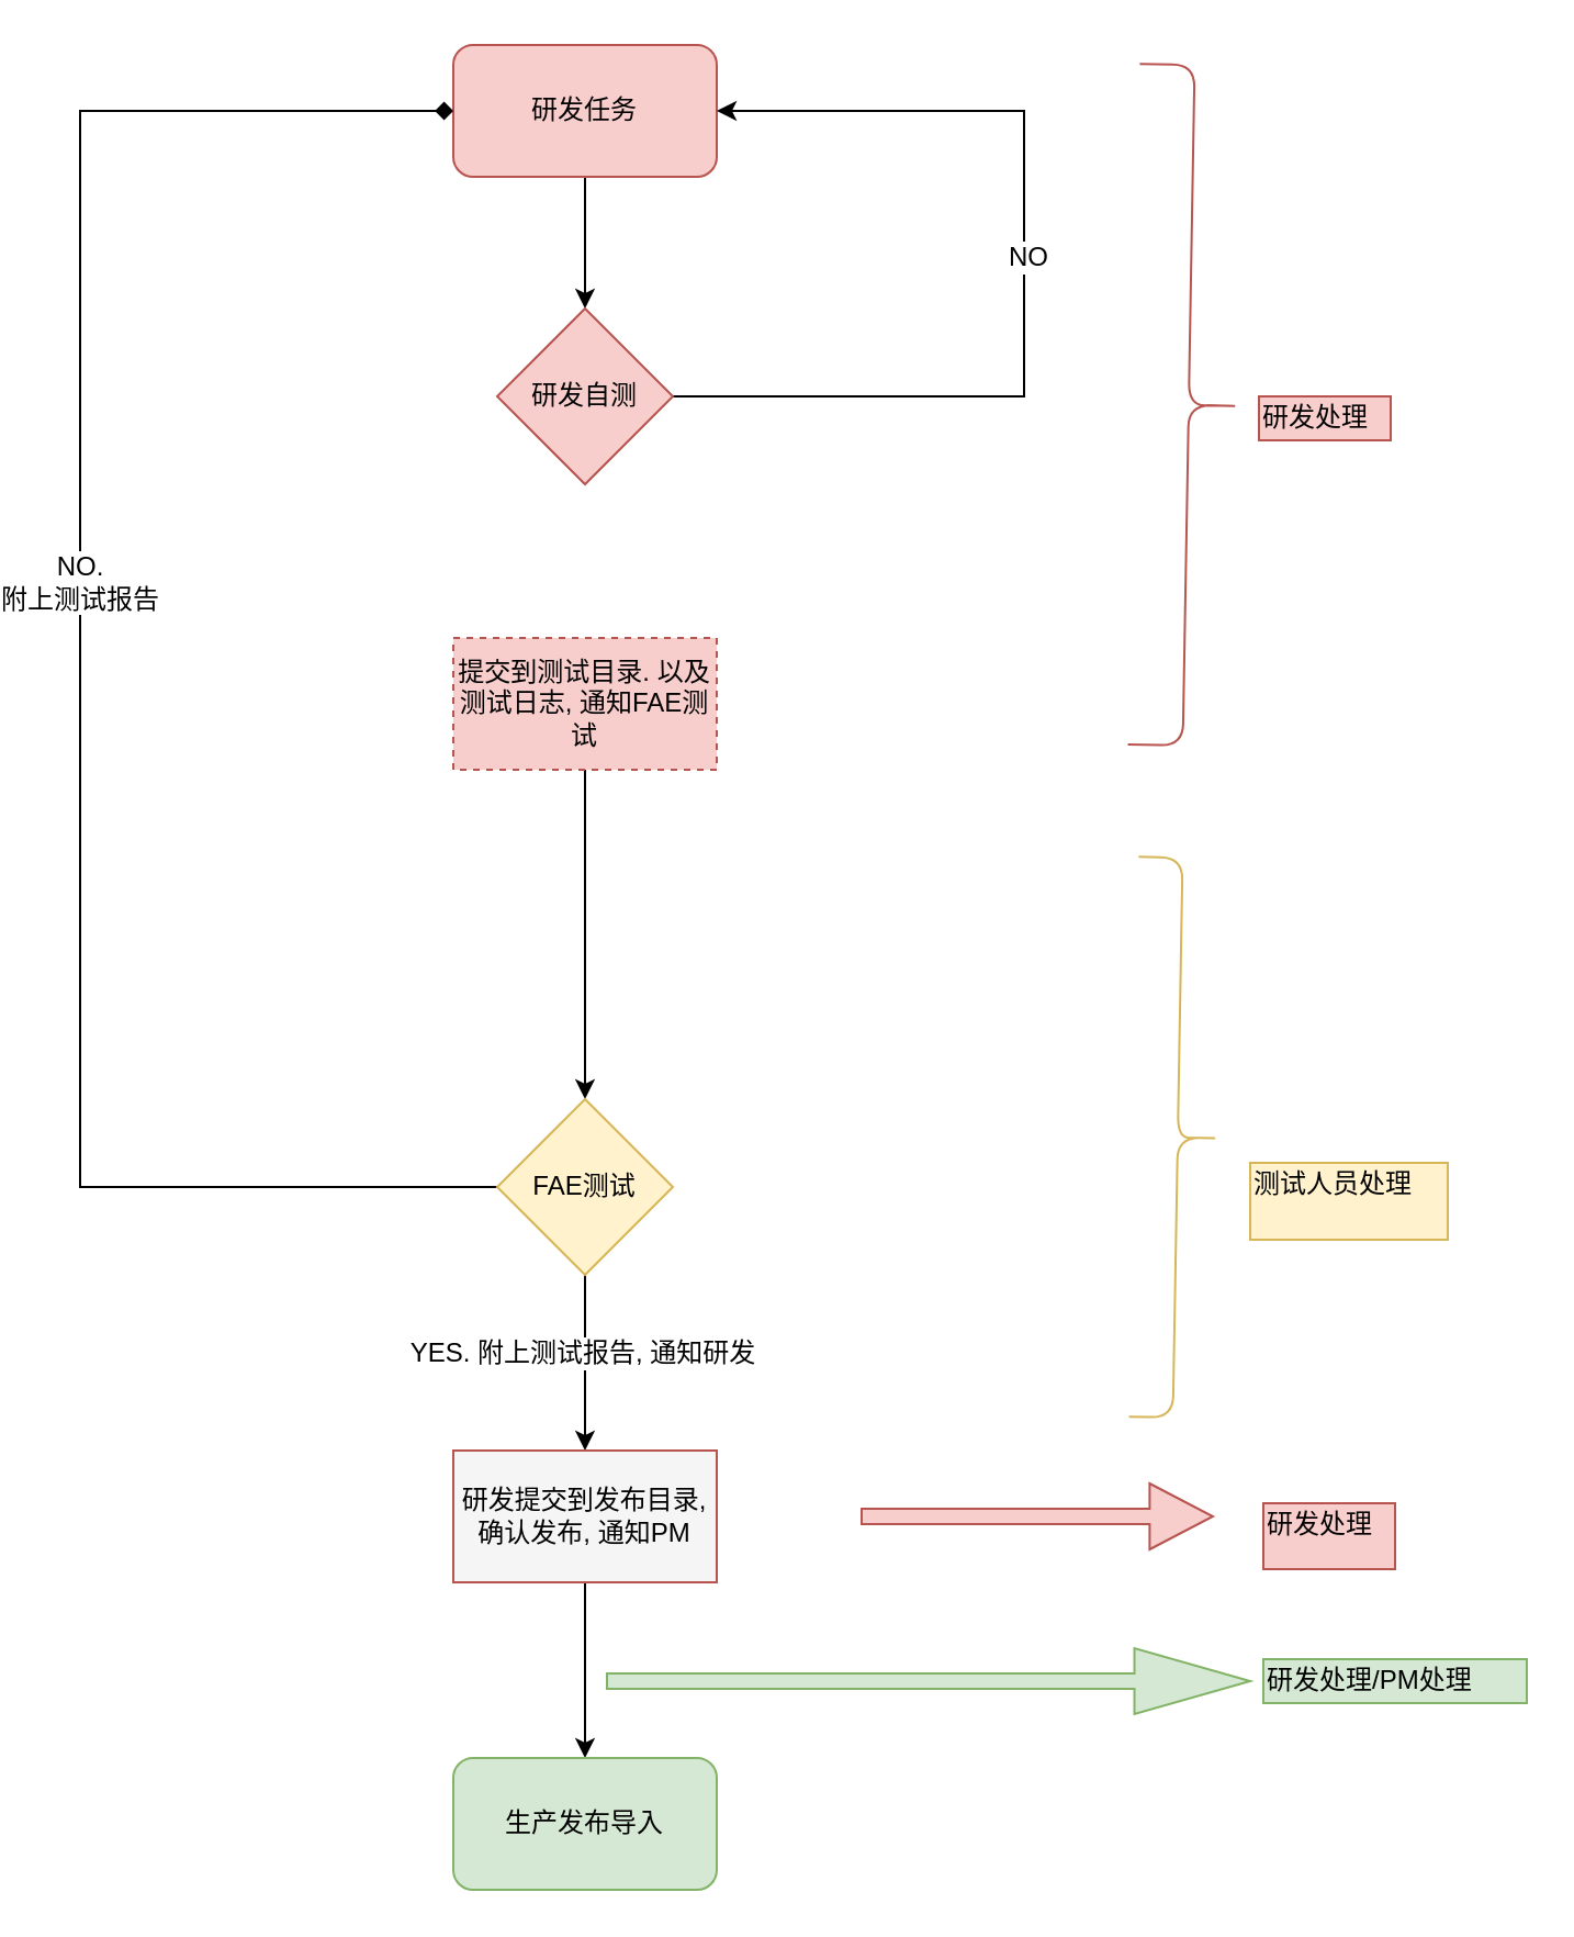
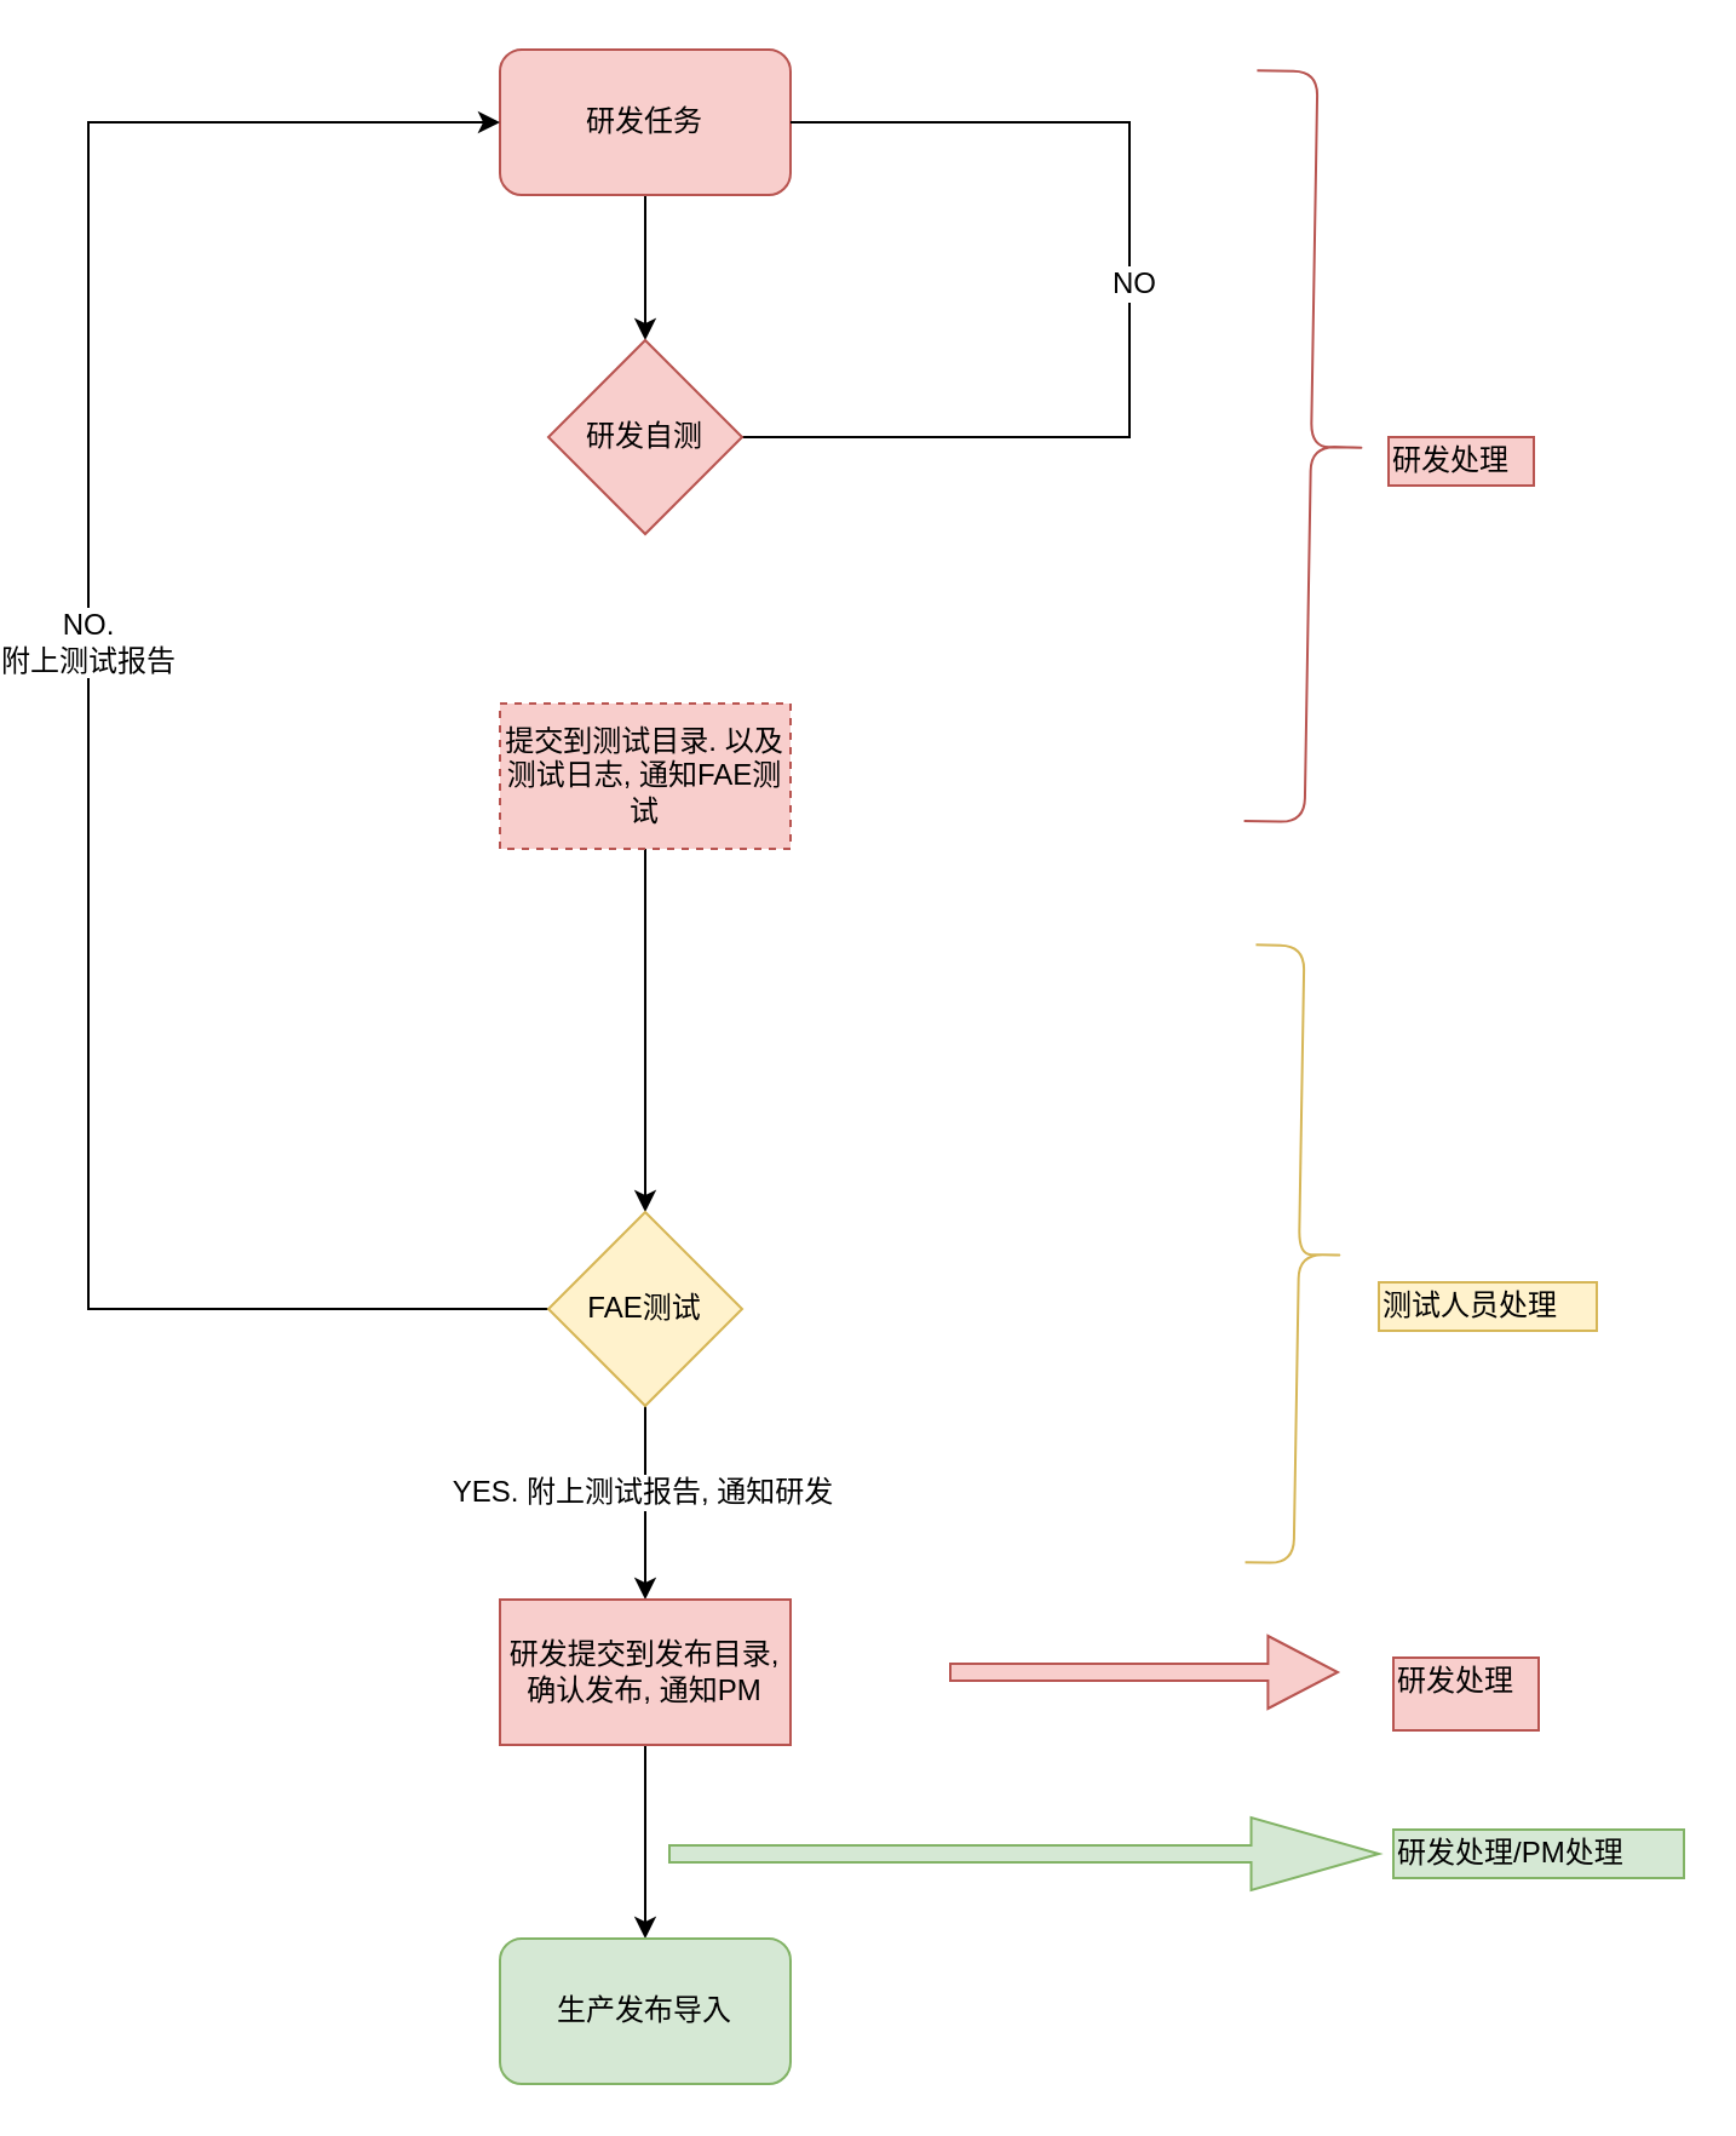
  <mxCell id="0" />
  <mxCell id="1" parent="0" />
  <mxCell id="2" value="" style="edgeStyle=orthogonalEdgeStyle;rounded=0;orthogonalLoop=1;jettySize=auto;html=1;" parent="1" source="3" edge="1"><mxGeometry relative="1" as="geometry"><mxPoint x="250" y="140" as="targetPoint" /></mxGeometry></mxCell>
  <mxCell id="3" value="研发任务" style="rounded=1;whiteSpace=wrap;html=1;fillColor=#f8cecc;strokeColor=#b85450;" parent="1" vertex="1"><mxGeometry x="190" y="20" width="120" height="60" as="geometry" /></mxCell>
- <mxCell id="4" style="edgeStyle=orthogonalEdgeStyle;rounded=0;orthogonalLoop=1;jettySize=auto;html=1;entryX=1;entryY=0.5;entryDx=0;entryDy=0;exitX=1;exitY=0.5;exitDx=0;exitDy=0;" parent="1" source="6" target="3" edge="1"><mxGeometry relative="1" as="geometry"><mxPoint x="410" y="50" as="targetPoint" /><Array as="points"><mxPoint x="450" y="180" /><mxPoint x="450" y="50" /></Array></mxGeometry></mxCell>
+ <mxCell id="4" style="edgeStyle=orthogonalEdgeStyle;rounded=0;orthogonalLoop=1;jettySize=auto;html=1;entryX=1;entryY=0.5;entryDx=0;entryDy=0;exitX=1;exitY=0.5;exitDx=0;exitDy=0;endArrow=none;" parent="1" source="6" target="3" edge="1"><mxGeometry relative="1" as="geometry"><mxPoint x="410" y="50" as="targetPoint" /><Array as="points"><mxPoint x="450" y="180" /><mxPoint x="450" y="50" /></Array></mxGeometry></mxCell>
  <mxCell id="5" value="NO&lt;br&gt;" style="text;html=1;resizable=0;points=[];align=center;verticalAlign=middle;labelBackgroundColor=#ffffff;" parent="4" vertex="1" connectable="0"><mxGeometry x="0.044" y="-1" relative="1" as="geometry"><mxPoint as="offset" /></mxGeometry></mxCell>
  <mxCell id="6" value="研发自测" style="rhombus;whiteSpace=wrap;html=1;fillColor=#f8cecc;strokeColor=#b85450;" parent="1" vertex="1"><mxGeometry x="210" y="140" width="80" height="80" as="geometry" /></mxCell>
  <mxCell id="7" value="" style="edgeStyle=orthogonalEdgeStyle;rounded=0;orthogonalLoop=1;jettySize=auto;html=1;" parent="1" edge="1"><mxGeometry relative="1" as="geometry"><mxPoint x="250" y="560" as="sourcePoint" /><mxPoint x="250" y="580" as="targetPoint" /></mxGeometry></mxCell>
  <mxCell id="8" value="" style="edgeStyle=orthogonalEdgeStyle;rounded=0;orthogonalLoop=1;jettySize=auto;html=1;exitX=0.5;exitY=1;exitDx=0;exitDy=0;" parent="1" source="17" edge="1"><mxGeometry relative="1" as="geometry"><mxPoint x="250" y="480" as="sourcePoint" /><mxPoint x="250" y="500" as="targetPoint" /></mxGeometry></mxCell>
  <mxCell id="9" value="" style="edgeStyle=orthogonalEdgeStyle;rounded=0;orthogonalLoop=1;jettySize=auto;html=1;" parent="1" source="13" edge="1"><mxGeometry relative="1" as="geometry"><mxPoint x="250" y="660" as="targetPoint" /></mxGeometry></mxCell>
  <mxCell id="10" value="YES. 附上测试报告, 通知研发&lt;br&gt;" style="text;html=1;resizable=0;points=[];align=center;verticalAlign=middle;labelBackgroundColor=#ffffff;" parent="9" vertex="1" connectable="0"><mxGeometry x="-0.125" y="-2" relative="1" as="geometry"><mxPoint as="offset" /></mxGeometry></mxCell>
- <mxCell id="11" style="edgeStyle=orthogonalEdgeStyle;rounded=0;orthogonalLoop=1;jettySize=auto;html=1;entryX=0;entryY=0.5;entryDx=0;entryDy=0;endArrow=diamond;" parent="1" source="13" target="3" edge="1"><mxGeometry relative="1" as="geometry"><mxPoint x="80" y="50" as="targetPoint" /><Array as="points"><mxPoint x="20" y="540" /><mxPoint x="20" y="50" /></Array></mxGeometry></mxCell>
+ <mxCell id="11" style="edgeStyle=orthogonalEdgeStyle;rounded=0;orthogonalLoop=1;jettySize=auto;html=1;entryX=0;entryY=0.5;entryDx=0;entryDy=0;" parent="1" source="13" target="3" edge="1"><mxGeometry relative="1" as="geometry"><mxPoint x="80" y="50" as="targetPoint" /><Array as="points"><mxPoint x="20" y="540" /><mxPoint x="20" y="50" /></Array></mxGeometry></mxCell>
  <mxCell id="12" value="NO.&lt;br&gt;附上测试报告&lt;br&gt;" style="text;html=1;resizable=0;points=[];align=center;verticalAlign=middle;labelBackgroundColor=#ffffff;" parent="11" vertex="1" connectable="0"><mxGeometry x="0.096" y="1" relative="1" as="geometry"><mxPoint as="offset" /></mxGeometry></mxCell>
  <mxCell id="13" value="FAE测试&lt;br&gt;" style="rhombus;whiteSpace=wrap;html=1;fillColor=#fff2cc;strokeColor=#d6b656;" parent="1" vertex="1"><mxGeometry x="210" y="500" width="80" height="80" as="geometry" /></mxCell>
  <mxCell id="14" value="" style="edgeStyle=orthogonalEdgeStyle;rounded=0;orthogonalLoop=1;jettySize=auto;html=1;" parent="1" source="15" edge="1"><mxGeometry relative="1" as="geometry"><mxPoint x="250" y="800" as="targetPoint" /></mxGeometry></mxCell>
- <mxCell id="15" value="研发提交到发布目录, 确认发布, 通知PM" style="rounded=0;whiteSpace=wrap;html=1;fillColor=#f5f5f5;strokeColor=#b85450;" parent="1" vertex="1"><mxGeometry x="190" y="660" width="120" height="60" as="geometry" /></mxCell>
+ <mxCell id="15" value="研发提交到发布目录, 确认发布, 通知PM" style="rounded=0;whiteSpace=wrap;html=1;fillColor=#f8cecc;strokeColor=#b85450;" parent="1" vertex="1"><mxGeometry x="190" y="660" width="120" height="60" as="geometry" /></mxCell>
  <mxCell id="16" value="生产发布导入&lt;br&gt;" style="rounded=1;whiteSpace=wrap;html=1;fillColor=#d5e8d4;strokeColor=#82b366;" parent="1" vertex="1"><mxGeometry x="190" y="800" width="120" height="60" as="geometry" /></mxCell>
  <mxCell id="17" value="提交到测试目录. 以及测试日志, 通知FAE测试&lt;br&gt;" style="rounded=0;whiteSpace=wrap;html=1;fillColor=#f8cecc;strokeColor=#b85450;dashed=1;" parent="1" vertex="1"><mxGeometry x="190" y="290" width="120" height="60" as="geometry" /></mxCell>
  <mxCell id="18" value="" style="shape=curlyBracket;whiteSpace=wrap;html=1;rounded=1;rotation=-179;fillColor=#f8cecc;strokeColor=#b85450;" parent="1" vertex="1"><mxGeometry x="500" y="29" width="50" height="310" as="geometry" /></mxCell>
  <mxCell id="19" value="研发处理&lt;br&gt;" style="text;html=1;resizable=0;points=[];autosize=1;align=left;verticalAlign=top;spacingTop=-4;fillColor=#f8cecc;strokeColor=#b85450;" parent="1" vertex="1"><mxGeometry x="557" y="180" width="60" height="20" as="geometry" /></mxCell>
  <mxCell id="20" value="" style="shape=curlyBracket;whiteSpace=wrap;html=1;rounded=1;rotation=-179;fillColor=#fff2cc;strokeColor=#d6b656;" parent="1" vertex="1"><mxGeometry x="500" y="390" width="40" height="255" as="geometry" /></mxCell>
- <mxCell id="21" value="测试人员处理&lt;br&gt;" style="text;html=1;resizable=0;points=[];autosize=1;align=left;verticalAlign=top;spacingTop=-4;fillColor=#fff2cc;strokeColor=#d6b656;" parent="1" vertex="1"><mxGeometry x="553" y="529" width="90" height="35" as="geometry" /></mxCell>
+ <mxCell id="21" value="测试人员处理&lt;br&gt;" style="text;html=1;resizable=0;points=[];autosize=1;align=left;verticalAlign=top;spacingTop=-4;fillColor=#fff2cc;strokeColor=#d6b656;" parent="1" vertex="1"><mxGeometry x="553" y="529" width="90" height="20" as="geometry" /></mxCell>
  <mxCell id="22" value="" style="shape=singleArrow;whiteSpace=wrap;html=1;arrowWidth=0.233;arrowSize=0.18;fillColor=#f8cecc;strokeColor=#b85450;" parent="1" vertex="1"><mxGeometry x="376" y="675" width="160" height="30" as="geometry" /></mxCell>
  <mxCell id="23" value="研发处理&lt;br&gt;&lt;br&gt;" style="text;html=1;resizable=0;points=[];autosize=1;align=left;verticalAlign=top;spacingTop=-4;fillColor=#f8cecc;strokeColor=#b85450;" parent="1" vertex="1"><mxGeometry x="559" y="684" width="60" height="30" as="geometry" /></mxCell>
  <mxCell id="24" value="" style="shape=singleArrow;whiteSpace=wrap;html=1;arrowWidth=0.233;arrowSize=0.18;fillColor=#d5e8d4;strokeColor=#82b366;" parent="1" vertex="1"><mxGeometry x="260" y="750" width="293" height="30" as="geometry" /></mxCell>
  <mxCell id="25" value="研发处理/PM处理" style="text;html=1;resizable=0;points=[];autosize=1;align=left;verticalAlign=top;spacingTop=-4;fillColor=#d5e8d4;strokeColor=#82b366;" parent="1" vertex="1"><mxGeometry x="559" y="755" width="120" height="20" as="geometry" /></mxCell>
